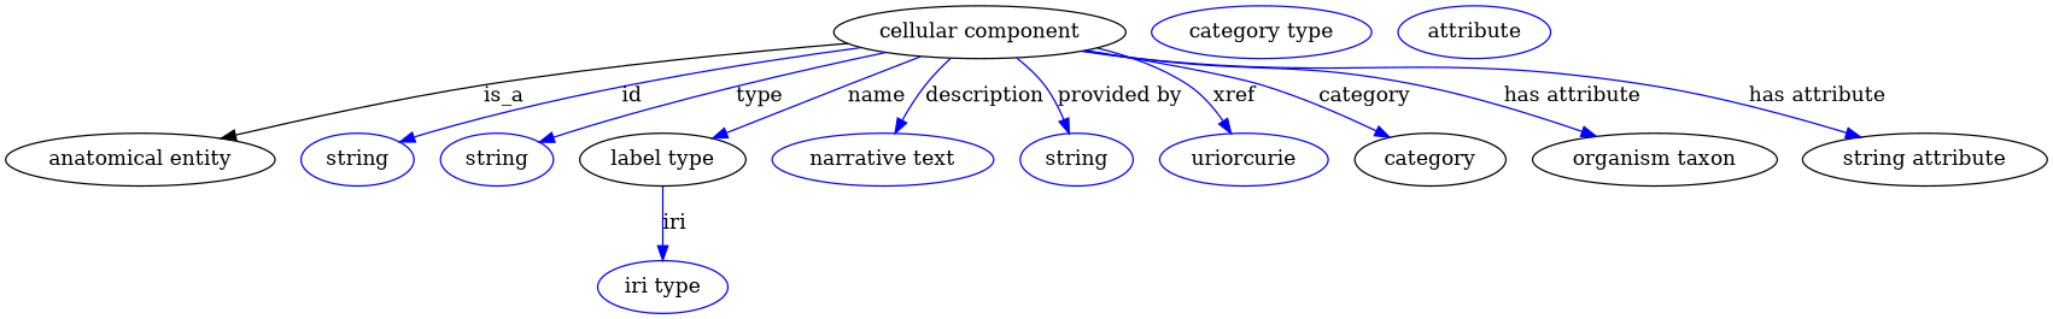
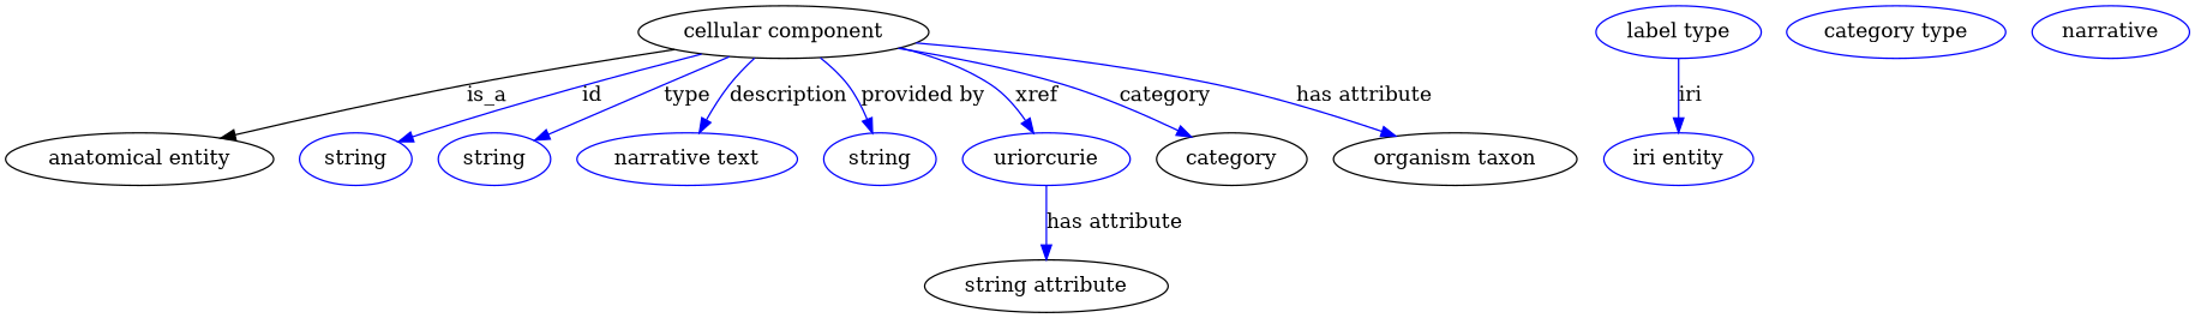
  digraph {
    node [color=blue]
    edge [color=blue style=solid]
    n1 [height=0.5 label="cellular component" width=2.7623 color=""]
    "anatomical entity" [height=0.5 width=2.5456 color=""]
    n3 [height=0.5 label=string width=1.0652]
    n4 [height=0.5 label=string width=1.0652]
-   n5 [color=black height=0.5 label="label type" width=1.5707]
+   n5 [height=0.5 label="label type" width=1.5707]
    n6 [height=0.5 label="narrative text" width=2.0943]
    n7 [height=0.5 label=string width=1.0652]
    n8 [height=0.5 label=uriorcurie width=1.5887]
    category [height=0.5 width=1.4263 color=""]
    n10 [color=black height=0.5 label="organism taxon" width=2.3109]
    n11 [height=0.5 label="string attribute" width=1.9859 color=""]
-   n12 [height=0.5 label="iri type" width=1.2277]
+   n12 [height=0.5 label="iri entity" width=1.2277]
    n13 [height=0.5 label="category type" width=2.0762]
-   n14 [height=0.5 label=attribute width=1.4443]
+   n14 [height=0.5 label=narrative width=1.4443]
    n1 -> "anatomical entity" [label=is_a color="" style=""]
    n1 -> n3 [label=id]
    n1 -> n4 [label=type]
-   n1 -> n5 [label=name]
    n1 -> n6 [label=description]
    n1 -> n7 [label="provided by"]
    n1 -> n8 [label=xref]
    n1 -> category [label=category]
    n1 -> n10 [label="has attribute"]
-   n1 -> n11 [label="has attribute"]
+   n8 -> n11 [label="has attribute"]
    n5 -> n12 [label=iri]
  }
